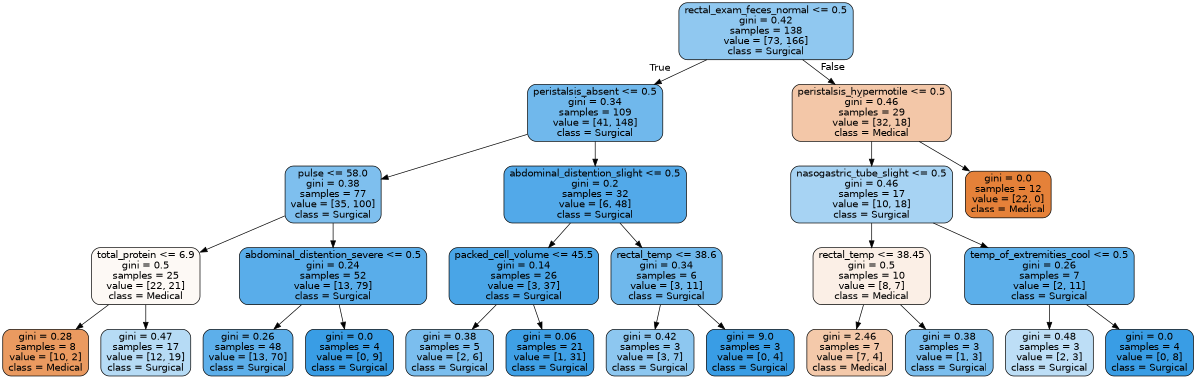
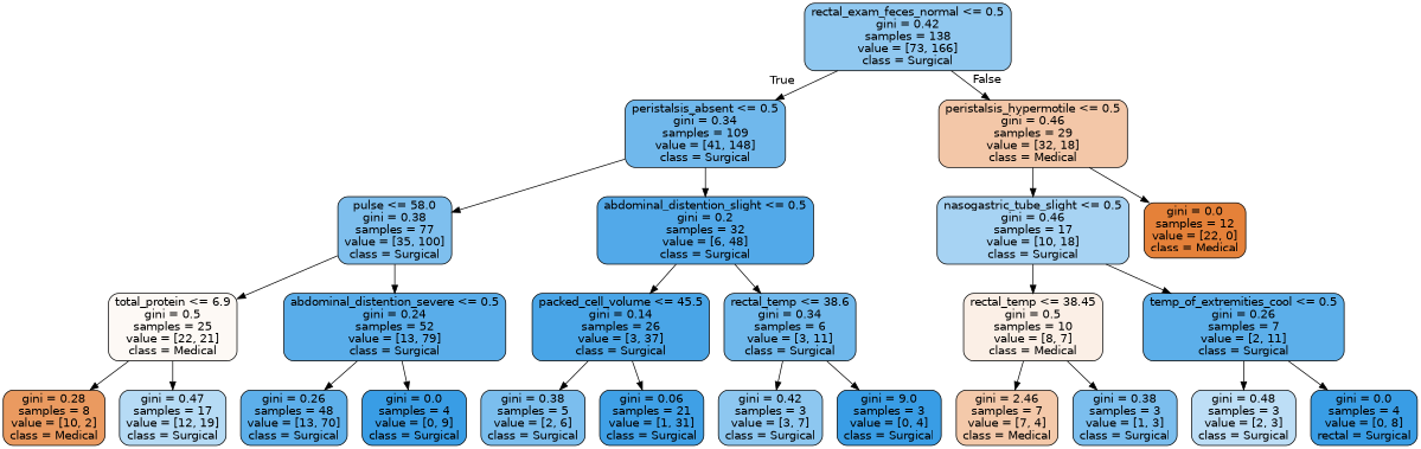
  digraph {
    node [color=black fillcolor="#399de5ff" fontname=helvetica shape=box style="filled, rounded"]
    edge [fontname=helvetica]
    n1 [fillcolor="#399de58f" label="rectal_exam_feces_normal <= 0.5\ngini = 0.42\nsamples = 138\nvalue = [73, 166]\nclass = Surgical"]
    n2 [fillcolor="#399de5b8" label="peristalsis_absent <= 0.5\ngini = 0.34\nsamples = 109\nvalue = [41, 148]\nclass = Surgical"]
    n3 [fillcolor="#e5813970" label="peristalsis_hypermotile <= 0.5\ngini = 0.46\nsamples = 29\nvalue = [32, 18]\nclass = Medical"]
    n4 [fillcolor="#399de5a6" label="pulse <= 58.0\ngini = 0.38\nsamples = 77\nvalue = [35, 100]\nclass = Surgical"]
    n5 [fillcolor="#399de5df" label="abdominal_distention_slight <= 0.5\ngini = 0.2\nsamples = 32\nvalue = [6, 48]\nclass = Surgical"]
    n6 [fillcolor="#399de571" label="nasogastric_tube_slight <= 0.5\ngini = 0.46\nsamples = 17\nvalue = [10, 18]\nclass = Surgical"]
    n7 [fillcolor="#e58139ff" label="gini = 0.0\nsamples = 12\nvalue = [22, 0]\nclass = Medical"]
    n8 [fillcolor="#e581390c" label="total_protein <= 6.9\ngini = 0.5\nsamples = 25\nvalue = [22, 21]\nclass = Medical"]
    n9 [fillcolor="#399de5d5" label="abdominal_distention_severe <= 0.5\ngini = 0.24\nsamples = 52\nvalue = [13, 79]\nclass = Surgical"]
    n10 [fillcolor="#399de5ea" label="packed_cell_volume <= 45.5\ngini = 0.14\nsamples = 26\nvalue = [3, 37]\nclass = Surgical"]
    n11 [fillcolor="#399de5b9" label="rectal_temp <= 38.6\ngini = 0.34\nsamples = 6\nvalue = [3, 11]\nclass = Surgical"]
    n12 [fillcolor="#e58139cc" label="gini = 0.28\nsamples = 8\nvalue = [10, 2]\nclass = Medical"]
    n13 [fillcolor="#399de55e" label="gini = 0.47\nsamples = 17\nvalue = [12, 19]\nclass = Surgical"]
    n14 [fillcolor="#399de5d0" label="gini = 0.26\nsamples = 48\nvalue = [13, 70]\nclass = Surgical"]
    n15 [label="gini = 0.0\nsamples = 4\nvalue = [0, 9]\nclass = Surgical"]
    n16 [fillcolor="#399de5aa" label="gini = 0.38\nsamples = 5\nvalue = [2, 6]\nclass = Surgical"]
    n17 [fillcolor="#399de5f7" label="gini = 0.06\nsamples = 21\nvalue = [1, 31]\nclass = Surgical"]
    n18 [fillcolor="#399de592" label="gini = 0.42\nsamples = 3\nvalue = [3, 7]\nclass = Surgical"]
    n19 [label="gini = 9.0\nsamples = 3\nvalue = [0, 4]\nclass = Surgical"]
    n20 [fillcolor="#e5813920" label="rectal_temp <= 38.45\ngini = 0.5\nsamples = 10\nvalue = [8, 7]\nclass = Medical"]
    n21 [fillcolor="#399de5d1" label="temp_of_extremities_cool <= 0.5\ngini = 0.26\nsamples = 7\nvalue = [2, 11]\nclass = Surgical"]
    n22 [fillcolor="#e581396d" label="gini = 2.46\nsamples = 7\nvalue = [7, 4]\nclass = Medical"]
    n23 [fillcolor="#399de5aa" label="gini = 0.38\nsamples = 3\nvalue = [1, 3]\nclass = Surgical"]
    n24 [fillcolor="#399de555" label="gini = 0.48\nsamples = 3\nvalue = [2, 3]\nclass = Surgical"]
-   n25 [label="gini = 0.0\nsamples = 4\nvalue = [0, 8]\nclass = Surgical"]
+   n25 [label="gini = 0.0\nsamples = 4\nvalue = [0, 8]\nrectal = Surgical"]
    n1 -> n2 [headlabel=True labelangle=45 labeldistance=2.5]
    n1 -> n3 [headlabel=False labelangle=-45 labeldistance=2.5]
    n2 -> n4
    n2 -> n5
    n3 -> n6
    n3 -> n7
    n4 -> n8
    n4 -> n9
    n5 -> n10
    n5 -> n11
    n6 -> n20
    n6 -> n21
    n8 -> n12
    n8 -> n13
    n9 -> n14
    n9 -> n15
    n10 -> n16
    n10 -> n17
    n11 -> n18
    n11 -> n19
    n20 -> n22
    n20 -> n23
    n21 -> n24
    n21 -> n25
  }
